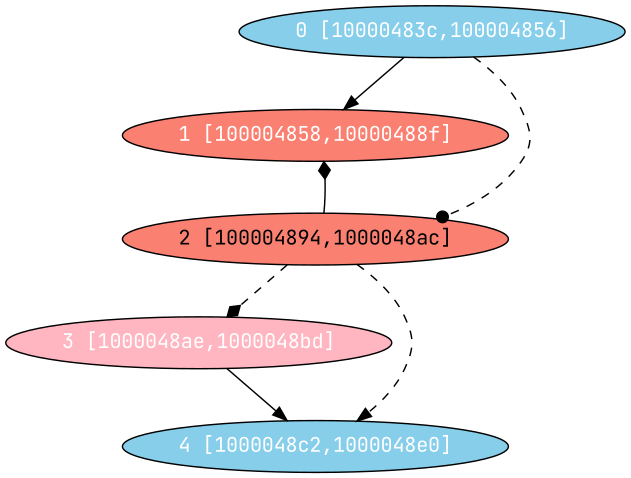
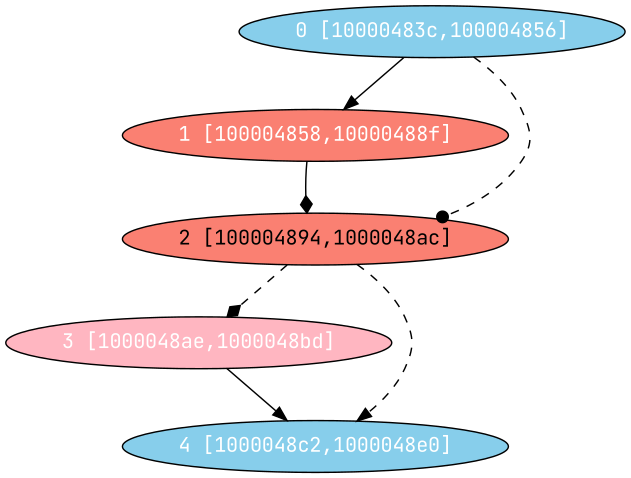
  digraph {
    fontname="JetBrains Mono"
    node [fillcolor=skyblue fontcolor="#ffffff" shape=oval style=filled fontname="JetBrains Mono"]
    edge [style=solid arrowhead=normal fontname="JetBrains Mono"]
    n1 [label="0 [10000483c,100004856]"]
    n2 [fillcolor=salmon label="1 [100004858,10000488f]"]
    n3 [fillcolor=salmon fontcolor="#000000" label="2 [100004894,1000048ac]"]
    n4 [fillcolor=lightpink label="3 [1000048ae,1000048bd]"]
    n5 [label="4 [1000048c2,1000048e0]"]
    n1 -> n2
    n1 -> n3 [style=dashed arrowhead=dot]
-   n3 -> n2 [arrowhead=diamond]
+   n2 -> n3 [arrowhead=diamond]
    n3 -> n4 [style=dashed arrowhead=diamond]
    n3 -> n5 [style=dashed]
    n4 -> n5
  }
